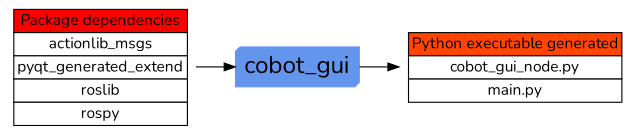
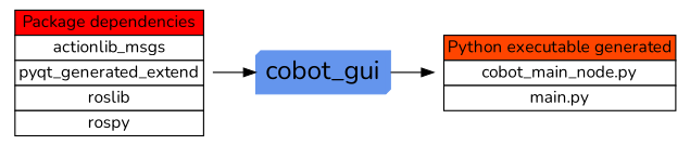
  digraph {
    fontname=Nunito
    nodesep=0.1
    rankdir=LR
    node [fontname=Nunito shape=plaintext]
    edge [fontname=Nunito]
    cobot_gui [color="#6495ED" fontsize=22 shape=box3d style=filled]
-   n2 [label=<<table BGCOLOR="#FFFFFF" BORDER="0" CELLBORDER="1" CELLSPACING="0">   <tr>     <td ALIGN="CENTER" BGCOLOR="#FF4500" COLSPAN="1">Python executable generated</td>   </tr>   <tr>     <td ALIGN="CENTER" BGCOLOR="#FFFFFF" COLSPAN="1">cobot_gui_node.py</td>   </tr>   <tr>     <td ALIGN="CENTER" BGCOLOR="#FFFFFF" COLSPAN="1">main.py</td>   </tr> </table> >]
+   n2 [label=<<table BGCOLOR="#FFFFFF" BORDER="0" CELLBORDER="1" CELLSPACING="0">   <tr>     <td ALIGN="CENTER" BGCOLOR="#FF4500" COLSPAN="1">Python executable generated</td>   </tr>   <tr>     <td ALIGN="CENTER" BGCOLOR="#FFFFFF" COLSPAN="1">cobot_main_node.py</td>   </tr>   <tr>     <td ALIGN="CENTER" BGCOLOR="#FFFFFF" COLSPAN="1">main.py</td>   </tr> </table> >]
    n3 [label=<<table BGCOLOR="#FFFFFF" BORDER="0" CELLBORDER="1" CELLSPACING="0">   <tr>     <td ALIGN="CENTER" BGCOLOR="#FF0000" COLSPAN="1">Package dependencies</td>   </tr>   <tr>     <td ALIGN="CENTER" BGCOLOR="#FFFFFF" COLSPAN="1">actionlib_msgs</td>   </tr>   <tr>     <td ALIGN="CENTER" BGCOLOR="#FFFFFF" COLSPAN="1">pyqt_generated_extend</td>   </tr>   <tr>     <td ALIGN="CENTER" BGCOLOR="#FFFFFF" COLSPAN="1">roslib</td>   </tr>   <tr>     <td ALIGN="CENTER" BGCOLOR="#FFFFFF" COLSPAN="1">rospy</td>   </tr> </table> >]
    cobot_gui -> n2
    n3 -> cobot_gui
  }
